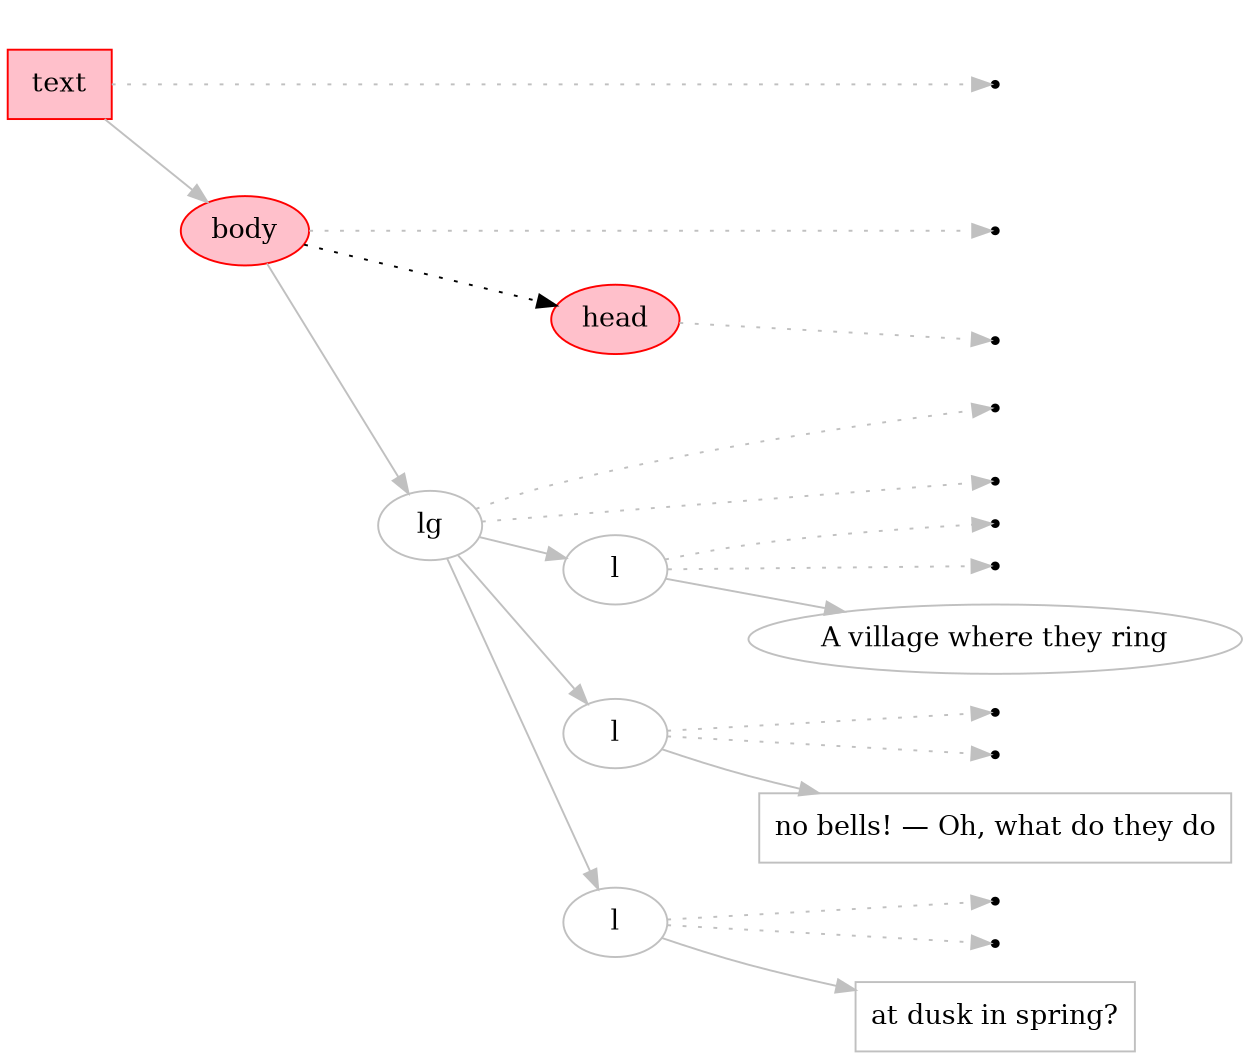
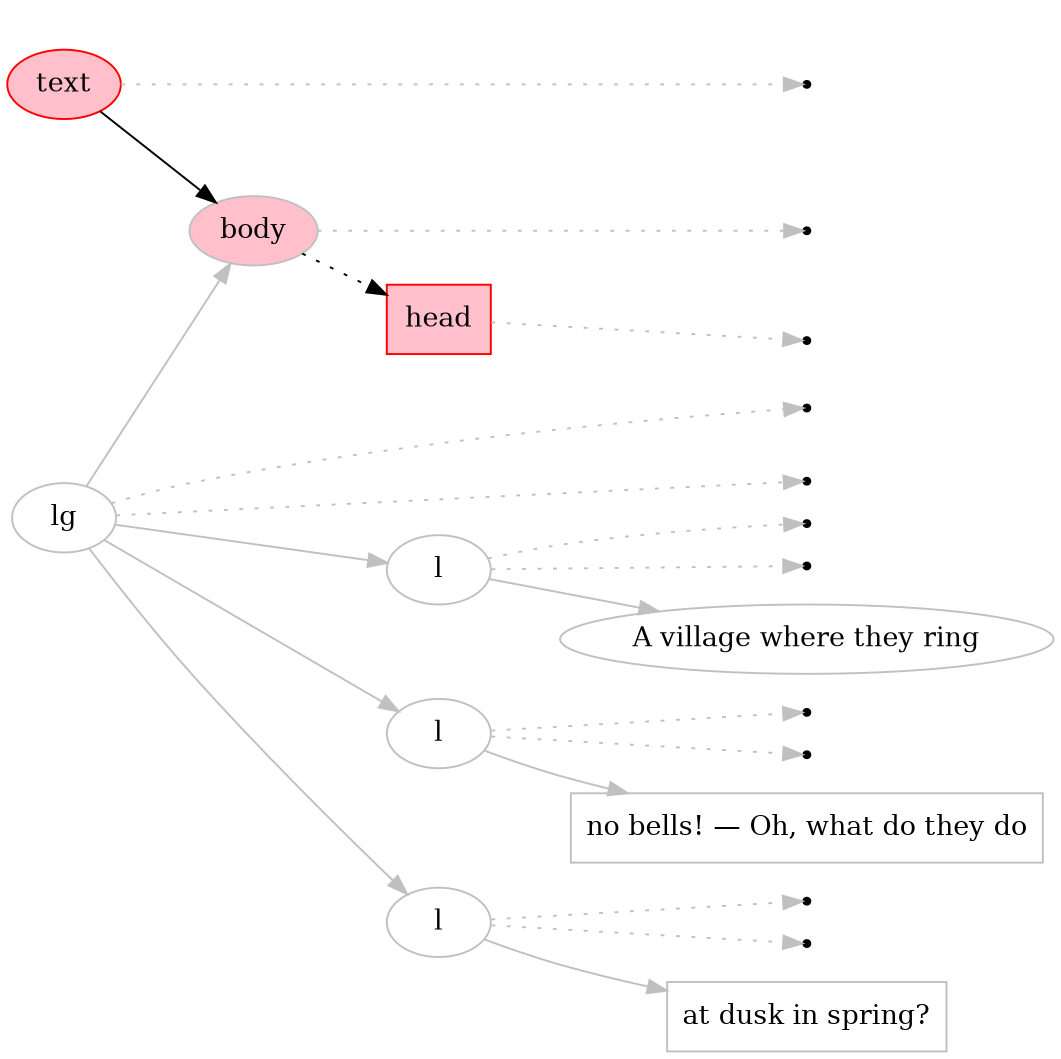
  digraph {
    rankdir=LR
    node [color=black ordering=out shape=point]
    edge [style=dotted color=gray]
    n1 [color=transparent label="text\nstart"]
    n2 [label="text\nend"]
    n3 [color=transparent label="body\nstart"]
    n4 [label="body\nend"]
    n5 [color=transparent label="head\nstart"]
    n6 [label="head\nend"]
    n7 [label="lg\nstart"]
    n8 [label="lg\nend"]
    n9 [label="l\nstart"]
    n10 [label="l\nend"]
    n11 [color=gray label="A village where they ring" shape=ellipse]
    n12 [label="l\nstart"]
    n13 [label="l\nend"]
    n14 [color=gray label="no bells! — Oh, what do they do" shape=box]
    n15 [label="l\nstart"]
    n16 [label="l\nend"]
    n17 [color=gray label="at dusk in spring?" shape=box]
-   n18 [color=red fillcolor=pink label=text shape=box style=filled]
-   n19 [color=red fillcolor=pink label=body shape=oval style=filled]
-   n20 [color=red fillcolor=pink label=head shape=oval style=filled]
+   n18 [color=red fillcolor=pink label=text shape=oval style=filled]
+   n19 [color=gray fillcolor=pink label=body shape=oval style=filled]
+   n20 [color=red fillcolor=pink label=head shape=box style=filled]
    n21 [color=gray label=lg shape=oval]
    n22 [color=gray label=l shape=oval]
    n23 [color=gray label=l shape=oval]
    n24 [color=gray label=l shape=oval]
    subgraph sub_1 {
      rank=same
      n1
      n2
      n3
      n4
      n5
      n6
      n7
      n8
      n9
      n10
      n11
      n12
      n13
      n14
      n15
      n16
      n17
    }
    n18 -> n1 [arrowhead=none style=invis color=""]
    n18 -> n2
-   n18 -> n19 [style=""]
+   n18 -> n19 [color=black style=""]
    n19 -> n3 [arrowhead=none style=invis color=""]
    n19 -> n4
    n19 -> n20 [color=black]
-   n19 -> n21 [style=""]
+   n21 -> n19 [style=""]
    n20 -> n5 [arrowhead=none style=invis color=""]
    n20 -> n6
    n21 -> n7
    n21 -> n8
    n21 -> n22 [style=""]
    n21 -> n23 [style=""]
    n21 -> n24 [style=""]
    n22 -> n9
    n22 -> n10
    n22 -> n11 [style=""]
    n23 -> n12
    n23 -> n13
    n23 -> n14 [style=""]
    n24 -> n15
    n24 -> n16
    n24 -> n17 [style=""]
  }
